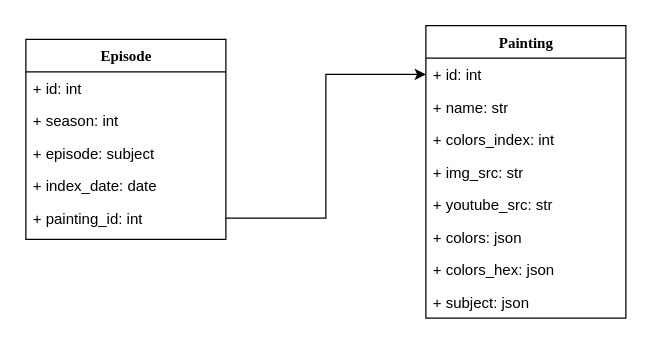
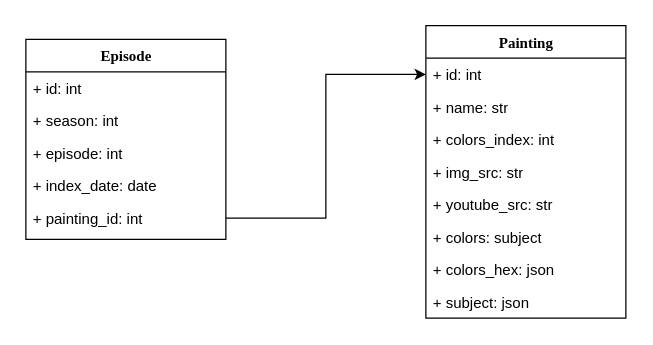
  <mxCell id="0" />
  <mxCell id="1" parent="0" />
  <mxCell id="2" value="&lt;div&gt;Episode&lt;/div&gt;" style="swimlane;html=1;fontStyle=1;align=center;verticalAlign=top;childLayout=stackLayout;horizontal=1;startSize=26;horizontalStack=0;resizeParent=1;resizeLast=0;collapsible=1;marginBottom=0;swimlaneFillColor=#ffffff;rounded=0;shadow=0;comic=0;labelBackgroundColor=none;strokeWidth=1;fillColor=none;fontFamily=Verdana;fontSize=12" parent="1" vertex="1"><mxGeometry x="20" y="31" width="160" height="160" as="geometry" /></mxCell>
  <mxCell id="3" value="+ id: int" style="text;html=1;strokeColor=none;fillColor=none;align=left;verticalAlign=top;spacingLeft=4;spacingRight=4;whiteSpace=wrap;overflow=hidden;rotatable=0;points=[[0,0.5],[1,0.5]];portConstraint=eastwest;" parent="2" vertex="1"><mxGeometry y="26" width="160" height="26" as="geometry" /></mxCell>
  <mxCell id="4" value="+ season: int&lt;span style=&quot;white-space: pre;&quot;&gt;&#09;&lt;/span&gt;" style="text;html=1;strokeColor=none;fillColor=none;align=left;verticalAlign=top;spacingLeft=4;spacingRight=4;whiteSpace=wrap;overflow=hidden;rotatable=0;points=[[0,0.5],[1,0.5]];portConstraint=eastwest;" parent="2" vertex="1"><mxGeometry y="52" width="160" height="26" as="geometry" /></mxCell>
- <mxCell id="5" value="+ episode: subject" style="text;html=1;strokeColor=none;fillColor=none;align=left;verticalAlign=top;spacingLeft=4;spacingRight=4;whiteSpace=wrap;overflow=hidden;rotatable=0;points=[[0,0.5],[1,0.5]];portConstraint=eastwest;" parent="2" vertex="1"><mxGeometry y="78" width="160" height="26" as="geometry" /></mxCell>
+ <mxCell id="5" value="+ episode: int" style="text;html=1;strokeColor=none;fillColor=none;align=left;verticalAlign=top;spacingLeft=4;spacingRight=4;whiteSpace=wrap;overflow=hidden;rotatable=0;points=[[0,0.5],[1,0.5]];portConstraint=eastwest;" parent="2" vertex="1"><mxGeometry y="78" width="160" height="26" as="geometry" /></mxCell>
  <mxCell id="6" value="+ index_date: date" style="text;html=1;strokeColor=none;fillColor=none;align=left;verticalAlign=top;spacingLeft=4;spacingRight=4;whiteSpace=wrap;overflow=hidden;rotatable=0;points=[[0,0.5],[1,0.5]];portConstraint=eastwest;" parent="2" vertex="1"><mxGeometry y="104" width="160" height="26" as="geometry" /></mxCell>
  <mxCell id="7" value="+ painting_id: int" style="text;html=1;strokeColor=none;fillColor=none;align=left;verticalAlign=top;spacingLeft=4;spacingRight=4;whiteSpace=wrap;overflow=hidden;rotatable=0;points=[[0,0.5],[1,0.5]];portConstraint=eastwest;" vertex="1" parent="2"><mxGeometry y="130" width="160" height="26" as="geometry" /></mxCell>
  <mxCell id="8" value="Painting" style="swimlane;html=1;fontStyle=1;align=center;verticalAlign=top;childLayout=stackLayout;horizontal=1;startSize=26;horizontalStack=0;resizeParent=1;resizeLast=0;collapsible=1;marginBottom=0;swimlaneFillColor=#ffffff;rounded=0;shadow=0;comic=0;labelBackgroundColor=none;strokeWidth=1;fillColor=none;fontFamily=Verdana;fontSize=12" parent="1" vertex="1"><mxGeometry x="340" y="20" width="160" height="234" as="geometry"><mxRectangle x="430" y="83" width="80" height="30" as="alternateBounds" /></mxGeometry></mxCell>
  <mxCell id="9" value="+ id: int" style="text;html=1;strokeColor=none;fillColor=none;align=left;verticalAlign=top;spacingLeft=4;spacingRight=4;whiteSpace=wrap;overflow=hidden;rotatable=0;points=[[0,0.5],[1,0.5]];portConstraint=eastwest;" parent="8" vertex="1"><mxGeometry y="26" width="160" height="26" as="geometry" /></mxCell>
  <mxCell id="10" value="+ name: str" style="text;html=1;strokeColor=none;fillColor=none;align=left;verticalAlign=top;spacingLeft=4;spacingRight=4;whiteSpace=wrap;overflow=hidden;rotatable=0;points=[[0,0.5],[1,0.5]];portConstraint=eastwest;" parent="8" vertex="1"><mxGeometry y="52" width="160" height="26" as="geometry" /></mxCell>
  <mxCell id="11" value="+ colors_index: int" style="text;html=1;strokeColor=none;fillColor=none;align=left;verticalAlign=top;spacingLeft=4;spacingRight=4;whiteSpace=wrap;overflow=hidden;rotatable=0;points=[[0,0.5],[1,0.5]];portConstraint=eastwest;" parent="8" vertex="1"><mxGeometry y="78" width="160" height="26" as="geometry" /></mxCell>
  <mxCell id="12" value="+ img_src: str" style="text;html=1;strokeColor=none;fillColor=none;align=left;verticalAlign=top;spacingLeft=4;spacingRight=4;whiteSpace=wrap;overflow=hidden;rotatable=0;points=[[0,0.5],[1,0.5]];portConstraint=eastwest;" parent="8" vertex="1"><mxGeometry y="104" width="160" height="26" as="geometry" /></mxCell>
  <mxCell id="13" value="+ youtube_src: str" style="text;html=1;strokeColor=none;fillColor=none;align=left;verticalAlign=top;spacingLeft=4;spacingRight=4;whiteSpace=wrap;overflow=hidden;rotatable=0;points=[[0,0.5],[1,0.5]];portConstraint=eastwest;" vertex="1" parent="8"><mxGeometry y="130" width="160" height="26" as="geometry" /></mxCell>
- <mxCell id="14" value="+ colors: json" style="text;html=1;strokeColor=none;fillColor=none;align=left;verticalAlign=top;spacingLeft=4;spacingRight=4;whiteSpace=wrap;overflow=hidden;rotatable=0;points=[[0,0.5],[1,0.5]];portConstraint=eastwest;" vertex="1" parent="8"><mxGeometry y="156" width="160" height="26" as="geometry" /></mxCell>
+ <mxCell id="14" value="+ colors: subject" style="text;html=1;strokeColor=none;fillColor=none;align=left;verticalAlign=top;spacingLeft=4;spacingRight=4;whiteSpace=wrap;overflow=hidden;rotatable=0;points=[[0,0.5],[1,0.5]];portConstraint=eastwest;" vertex="1" parent="8"><mxGeometry y="156" width="160" height="26" as="geometry" /></mxCell>
  <mxCell id="15" value="+ colors_hex: json" style="text;html=1;strokeColor=none;fillColor=none;align=left;verticalAlign=top;spacingLeft=4;spacingRight=4;whiteSpace=wrap;overflow=hidden;rotatable=0;points=[[0,0.5],[1,0.5]];portConstraint=eastwest;" vertex="1" parent="8"><mxGeometry y="182" width="160" height="26" as="geometry" /></mxCell>
  <mxCell id="16" value="+ subject: json" style="text;html=1;strokeColor=none;fillColor=none;align=left;verticalAlign=top;spacingLeft=4;spacingRight=4;whiteSpace=wrap;overflow=hidden;rotatable=0;points=[[0,0.5],[1,0.5]];portConstraint=eastwest;" vertex="1" parent="8"><mxGeometry y="208" width="160" height="26" as="geometry" /></mxCell>
  <mxCell id="17" style="edgeStyle=orthogonalEdgeStyle;rounded=0;orthogonalLoop=1;jettySize=auto;html=1;entryX=0;entryY=0.5;entryDx=0;entryDy=0;" edge="1" parent="1" source="7" target="9"><mxGeometry relative="1" as="geometry" /></mxCell>
